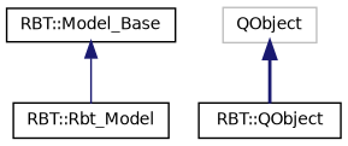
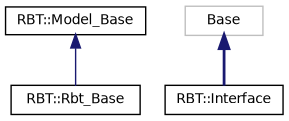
  digraph {
    rankdir=TB
    node [color=black fillcolor=white fontname=Helvetica fontsize=10 shape=record style=filled]
    edge [color=midnightblue dir=back fontname=Helvetica fontsize=10 labelfontname=Helvetica labelfontsize=10]
    n1 [height=0.2 label="RBT::Model_Base" width=0.4]
-   n2 [height=0.2 label="RBT::Rbt_Model" width=0.4]
-   n3 [color=grey75 height=0.2 label=QObject width=0.4]
-   n4 [height=0.2 label="RBT::QObject" width=0.4]
+   n2 [height=0.2 label="RBT::Rbt_Base" width=0.4]
+   n3 [color=grey75 height=0.2 label=Base width=0.4]
+   n4 [height=0.2 label="RBT::Interface" width=0.4]
    n1 -> n2 [style=solid]
    n3 -> n4 [style=bold]
  }
